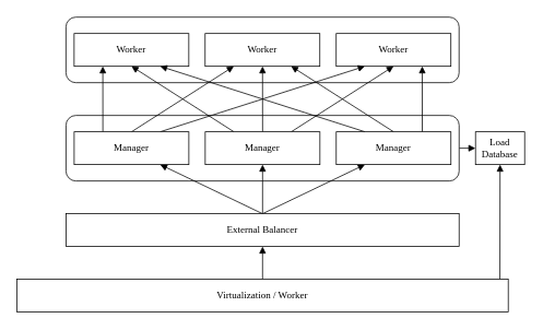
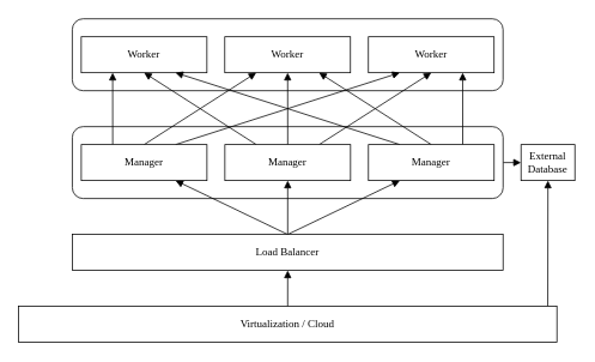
  <mxCell id="0" />
  <mxCell id="1" parent="0" />
  <mxCell id="2" value="\" style="rounded=1;whiteSpace=wrap;html=1;fontFamily=Atkinson Hyperlegible Next;fontSize=12;fontColor=default;labelBackgroundColor=default;resizable=1;" vertex="1" parent="1"><mxGeometry x="80.07" y="20" width="480" height="80" as="geometry" /></mxCell>
  <mxCell id="3" style="edgeStyle=none;shape=connector;rounded=1;jumpStyle=none;jumpSize=6;orthogonalLoop=1;jettySize=auto;html=1;exitX=1;exitY=0.5;exitDx=0;exitDy=0;shadow=0;strokeColor=default;strokeWidth=1;align=center;verticalAlign=middle;fontFamily=Atkinson Hyperlegible Next;fontSize=12;fontColor=default;labelBackgroundColor=default;resizable=1;startArrow=none;startFill=0;startSize=6;endArrow=block;endFill=1;endSize=6;flowAnimation=0;" edge="1" parent="1" source="4" target="23"><mxGeometry relative="1" as="geometry" /></mxCell>
  <mxCell id="4" value="" style="rounded=1;whiteSpace=wrap;html=1;fontFamily=Atkinson Hyperlegible Next;fontSize=12;fontColor=default;labelBackgroundColor=default;resizable=1;" vertex="1" parent="1"><mxGeometry x="80.12" y="140" width="480" height="80" as="geometry" /></mxCell>
  <mxCell id="5" style="edgeStyle=none;shape=connector;rounded=1;jumpStyle=none;jumpSize=6;orthogonalLoop=1;jettySize=auto;html=1;exitX=0.5;exitY=0;exitDx=0;exitDy=0;entryX=0.25;entryY=1;entryDx=0;entryDy=0;shadow=0;strokeColor=default;strokeWidth=1;align=center;verticalAlign=middle;fontFamily=Atkinson Hyperlegible Next;fontSize=12;fontColor=default;labelBackgroundColor=default;resizable=1;startArrow=none;startFill=0;startSize=6;endArrow=block;endFill=1;endSize=6;flowAnimation=0;" edge="1" parent="1" source="8" target="19"><mxGeometry relative="1" as="geometry" /></mxCell>
  <mxCell id="6" style="edgeStyle=none;shape=connector;rounded=1;jumpStyle=none;jumpSize=6;orthogonalLoop=1;jettySize=auto;html=1;exitX=0.5;exitY=0;exitDx=0;exitDy=0;entryX=0.75;entryY=1;entryDx=0;entryDy=0;shadow=0;strokeColor=default;strokeWidth=1;align=center;verticalAlign=middle;fontFamily=Atkinson Hyperlegible Next;fontSize=12;fontColor=default;labelBackgroundColor=default;resizable=1;startArrow=none;startFill=0;startSize=6;endArrow=block;endFill=1;endSize=6;flowAnimation=0;" edge="1" parent="1" source="8" target="15"><mxGeometry relative="1" as="geometry" /></mxCell>
  <mxCell id="7" style="edgeStyle=none;shape=connector;rounded=1;jumpStyle=none;jumpSize=6;orthogonalLoop=1;jettySize=auto;html=1;exitX=0.5;exitY=0;exitDx=0;exitDy=0;shadow=0;strokeColor=default;strokeWidth=1;align=center;verticalAlign=middle;fontFamily=Atkinson Hyperlegible Next;fontSize=12;fontColor=default;labelBackgroundColor=default;resizable=1;startArrow=none;startFill=0;startSize=6;endArrow=block;endFill=1;endSize=6;flowAnimation=0;" edge="1" parent="1" source="8" target="27"><mxGeometry relative="1" as="geometry" /></mxCell>
- <mxCell id="8" value="External Balancer" style="rounded=0;whiteSpace=wrap;html=1;fontFamily=Atkinson Hyperlegible Next;fontSize=12;labelBackgroundColor=none;strokeWidth=1;movable=1;resizable=1;rotatable=1;deletable=1;editable=1;locked=0;connectable=1;" vertex="1" parent="1"><mxGeometry x="80.09" y="260" width="479.98" height="40" as="geometry" /></mxCell>
+ <mxCell id="8" value="Load Balancer" style="rounded=0;whiteSpace=wrap;html=1;fontFamily=Atkinson Hyperlegible Next;fontSize=12;labelBackgroundColor=none;strokeWidth=1;movable=1;resizable=1;rotatable=1;deletable=1;editable=1;locked=0;connectable=1;" vertex="1" parent="1"><mxGeometry x="80.09" y="260" width="479.98" height="40" as="geometry" /></mxCell>
  <mxCell id="9" value="Worker" style="rounded=0;whiteSpace=wrap;html=1;fontFamily=Atkinson Hyperlegible Next;fontSize=12;labelBackgroundColor=none;strokeWidth=1;movable=1;resizable=1;rotatable=1;deletable=1;editable=1;locked=0;connectable=1;" vertex="1" parent="1"><mxGeometry x="90.04" y="40" width="140.03" height="40" as="geometry" /></mxCell>
  <mxCell id="10" value="Worker" style="rounded=0;whiteSpace=wrap;html=1;fontFamily=Atkinson Hyperlegible Next;fontSize=12;labelBackgroundColor=none;strokeWidth=1;movable=1;resizable=1;rotatable=1;deletable=1;editable=1;locked=0;connectable=1;" vertex="1" parent="1"><mxGeometry x="410.04" y="40" width="140.03" height="40" as="geometry" /></mxCell>
  <mxCell id="11" value="Worker" style="rounded=0;whiteSpace=wrap;html=1;fontFamily=Atkinson Hyperlegible Next;fontSize=12;labelBackgroundColor=none;strokeWidth=1;movable=1;resizable=1;rotatable=1;deletable=1;editable=1;locked=0;connectable=1;" vertex="1" parent="1"><mxGeometry x="250" y="40" width="140.03" height="40" as="geometry" /></mxCell>
  <mxCell id="12" style="edgeStyle=none;shape=connector;rounded=1;jumpStyle=none;jumpSize=6;orthogonalLoop=1;jettySize=auto;html=1;exitX=0.5;exitY=0;exitDx=0;exitDy=0;entryX=0.25;entryY=1;entryDx=0;entryDy=0;shadow=0;strokeColor=default;strokeWidth=1;align=center;verticalAlign=middle;fontFamily=Atkinson Hyperlegible Next;fontSize=12;fontColor=default;labelBackgroundColor=default;resizable=1;startArrow=none;startFill=0;startSize=6;endArrow=block;endFill=1;endSize=6;flowAnimation=0;" edge="1" parent="1" source="15" target="11"><mxGeometry relative="1" as="geometry" /></mxCell>
  <mxCell id="13" style="edgeStyle=none;shape=connector;rounded=1;jumpStyle=none;jumpSize=6;orthogonalLoop=1;jettySize=auto;html=1;exitX=0.75;exitY=0;exitDx=0;exitDy=0;entryX=0.25;entryY=1;entryDx=0;entryDy=0;shadow=0;strokeColor=default;strokeWidth=1;align=center;verticalAlign=middle;fontFamily=Atkinson Hyperlegible Next;fontSize=12;fontColor=default;labelBackgroundColor=default;resizable=1;startArrow=none;startFill=0;startSize=6;endArrow=block;endFill=1;endSize=6;flowAnimation=0;" edge="1" parent="1" source="15" target="10"><mxGeometry relative="1" as="geometry" /></mxCell>
  <mxCell id="14" style="edgeStyle=none;shape=connector;rounded=1;jumpStyle=none;jumpSize=6;orthogonalLoop=1;jettySize=auto;html=1;exitX=0.25;exitY=0;exitDx=0;exitDy=0;entryX=0.25;entryY=1;entryDx=0;entryDy=0;shadow=0;strokeColor=default;strokeWidth=1;align=center;verticalAlign=middle;fontFamily=Atkinson Hyperlegible Next;fontSize=12;fontColor=default;labelBackgroundColor=default;resizable=1;startArrow=none;startFill=0;startSize=6;endArrow=block;endFill=1;endSize=6;flowAnimation=0;" edge="1" parent="1" source="15" target="9"><mxGeometry relative="1" as="geometry" /></mxCell>
  <mxCell id="15" value="Manager" style="rounded=0;whiteSpace=wrap;html=1;fontFamily=Atkinson Hyperlegible Next;fontSize=12;labelBackgroundColor=none;strokeWidth=1;movable=1;resizable=1;rotatable=1;deletable=1;editable=1;locked=0;connectable=1;" vertex="1" parent="1"><mxGeometry x="90.09" y="160" width="140.03" height="40" as="geometry" /></mxCell>
  <mxCell id="16" style="edgeStyle=none;shape=connector;rounded=1;jumpStyle=none;jumpSize=6;orthogonalLoop=1;jettySize=auto;html=1;exitX=0.5;exitY=0;exitDx=0;exitDy=0;entryX=0.75;entryY=1;entryDx=0;entryDy=0;shadow=0;strokeColor=default;strokeWidth=1;align=center;verticalAlign=middle;fontFamily=Atkinson Hyperlegible Next;fontSize=12;fontColor=default;labelBackgroundColor=default;resizable=1;startArrow=none;startFill=0;startSize=6;endArrow=block;endFill=1;endSize=6;flowAnimation=0;" edge="1" parent="1" source="19" target="11"><mxGeometry relative="1" as="geometry" /></mxCell>
  <mxCell id="17" style="edgeStyle=none;shape=connector;rounded=1;jumpStyle=none;jumpSize=6;orthogonalLoop=1;jettySize=auto;html=1;exitX=0.25;exitY=0;exitDx=0;exitDy=0;entryX=0.75;entryY=1;entryDx=0;entryDy=0;shadow=0;strokeColor=default;strokeWidth=1;align=center;verticalAlign=middle;fontFamily=Atkinson Hyperlegible Next;fontSize=12;fontColor=default;labelBackgroundColor=default;resizable=1;startArrow=none;startFill=0;startSize=6;endArrow=block;endFill=1;endSize=6;flowAnimation=0;" edge="1" parent="1" source="19" target="9"><mxGeometry relative="1" as="geometry" /></mxCell>
  <mxCell id="18" style="edgeStyle=none;shape=connector;rounded=1;jumpStyle=none;jumpSize=6;orthogonalLoop=1;jettySize=auto;html=1;exitX=0.75;exitY=0;exitDx=0;exitDy=0;entryX=0.75;entryY=1;entryDx=0;entryDy=0;shadow=0;strokeColor=default;strokeWidth=1;align=center;verticalAlign=middle;fontFamily=Atkinson Hyperlegible Next;fontSize=12;fontColor=default;labelBackgroundColor=default;resizable=1;startArrow=none;startFill=0;startSize=6;endArrow=block;endFill=1;endSize=6;flowAnimation=0;" edge="1" parent="1" source="19" target="10"><mxGeometry relative="1" as="geometry" /></mxCell>
  <mxCell id="19" value="Manager" style="rounded=0;whiteSpace=wrap;html=1;fontFamily=Atkinson Hyperlegible Next;fontSize=12;labelBackgroundColor=none;strokeWidth=1;movable=1;resizable=1;rotatable=1;deletable=1;editable=1;locked=0;connectable=1;" vertex="1" parent="1"><mxGeometry x="410.09" y="160" width="140.03" height="40" as="geometry" /></mxCell>
  <mxCell id="20" style="edgeStyle=none;shape=connector;rounded=1;jumpStyle=none;jumpSize=6;orthogonalLoop=1;jettySize=auto;html=1;exitX=0.5;exitY=0;exitDx=0;exitDy=0;shadow=0;strokeColor=default;strokeWidth=1;align=center;verticalAlign=middle;fontFamily=Atkinson Hyperlegible Next;fontSize=12;fontColor=default;labelBackgroundColor=default;resizable=1;startArrow=none;startFill=0;startSize=6;endArrow=block;endFill=1;endSize=6;flowAnimation=0;" edge="1" parent="1" source="22" target="8"><mxGeometry relative="1" as="geometry"><mxPoint x="299.95" y="325" as="sourcePoint" /></mxGeometry></mxCell>
  <mxCell id="21" style="edgeStyle=none;shape=connector;rounded=1;jumpStyle=none;jumpSize=6;orthogonalLoop=1;jettySize=auto;html=1;exitX=0.983;exitY=-0.006;exitDx=0;exitDy=0;entryX=0.5;entryY=1;entryDx=0;entryDy=0;shadow=0;strokeColor=default;strokeWidth=1;align=center;verticalAlign=middle;fontFamily=Atkinson Hyperlegible Next;fontSize=12;fontColor=default;labelBackgroundColor=default;resizable=1;startArrow=none;startFill=0;startSize=6;endArrow=block;endFill=1;endSize=6;flowAnimation=0;exitPerimeter=0;" edge="1" parent="1" source="22" target="23"><mxGeometry relative="1" as="geometry" /></mxCell>
- <mxCell id="22" value="Virtualization / Worker" style="rounded=0;whiteSpace=wrap;html=1;fontFamily=Atkinson Hyperlegible Next;fontSize=12;labelBackgroundColor=none;strokeWidth=1;movable=1;resizable=1;rotatable=1;deletable=1;editable=1;locked=0;connectable=1;" vertex="1" parent="1"><mxGeometry x="20.07" y="340" width="600" height="40" as="geometry" /></mxCell>
- <mxCell id="23" value="Load Database" style="rounded=0;whiteSpace=wrap;html=1;fontFamily=Atkinson Hyperlegible Next;fontSize=12;labelBackgroundColor=none;strokeWidth=1;movable=1;resizable=1;rotatable=1;deletable=1;editable=1;locked=0;connectable=1;" vertex="1" parent="1"><mxGeometry x="580.07" y="160" width="60.02" height="40" as="geometry" /></mxCell>
+ <mxCell id="22" value="Virtualization / Cloud" style="rounded=0;whiteSpace=wrap;html=1;fontFamily=Atkinson Hyperlegible Next;fontSize=12;labelBackgroundColor=none;strokeWidth=1;movable=1;resizable=1;rotatable=1;deletable=1;editable=1;locked=0;connectable=1;" vertex="1" parent="1"><mxGeometry x="20.07" y="340" width="600" height="40" as="geometry" /></mxCell>
+ <mxCell id="23" value="External Database" style="rounded=0;whiteSpace=wrap;html=1;fontFamily=Atkinson Hyperlegible Next;fontSize=12;labelBackgroundColor=none;strokeWidth=1;movable=1;resizable=1;rotatable=1;deletable=1;editable=1;locked=0;connectable=1;" vertex="1" parent="1"><mxGeometry x="580.07" y="160" width="60.02" height="40" as="geometry" /></mxCell>
  <mxCell id="24" style="edgeStyle=none;shape=connector;rounded=1;jumpStyle=none;jumpSize=6;orthogonalLoop=1;jettySize=auto;html=1;exitX=0.5;exitY=0;exitDx=0;exitDy=0;shadow=0;strokeColor=default;strokeWidth=1;align=center;verticalAlign=middle;fontFamily=Atkinson Hyperlegible Next;fontSize=12;fontColor=default;labelBackgroundColor=default;resizable=1;startArrow=none;startFill=0;startSize=6;endArrow=block;endFill=1;endSize=6;flowAnimation=0;" edge="1" parent="1" source="27" target="11"><mxGeometry relative="1" as="geometry" /></mxCell>
  <mxCell id="25" style="edgeStyle=none;shape=connector;rounded=1;jumpStyle=none;jumpSize=6;orthogonalLoop=1;jettySize=auto;html=1;exitX=0.75;exitY=0;exitDx=0;exitDy=0;entryX=0.5;entryY=1;entryDx=0;entryDy=0;shadow=0;strokeColor=default;strokeWidth=1;align=center;verticalAlign=middle;fontFamily=Atkinson Hyperlegible Next;fontSize=12;fontColor=default;labelBackgroundColor=default;resizable=1;startArrow=none;startFill=0;startSize=6;endArrow=block;endFill=1;endSize=6;flowAnimation=0;" edge="1" parent="1" source="27" target="10"><mxGeometry relative="1" as="geometry" /></mxCell>
  <mxCell id="26" style="edgeStyle=none;shape=connector;rounded=1;jumpStyle=none;jumpSize=6;orthogonalLoop=1;jettySize=auto;html=1;exitX=0.25;exitY=0;exitDx=0;exitDy=0;entryX=0.5;entryY=1;entryDx=0;entryDy=0;shadow=0;strokeColor=default;strokeWidth=1;align=center;verticalAlign=middle;fontFamily=Atkinson Hyperlegible Next;fontSize=12;fontColor=default;labelBackgroundColor=default;resizable=1;startArrow=none;startFill=0;startSize=6;endArrow=block;endFill=1;endSize=6;flowAnimation=0;" edge="1" parent="1" source="27" target="9"><mxGeometry relative="1" as="geometry" /></mxCell>
  <mxCell id="27" value="Manager" style="rounded=0;whiteSpace=wrap;html=1;fontFamily=Atkinson Hyperlegible Next;fontSize=12;labelBackgroundColor=none;strokeWidth=1;movable=1;resizable=1;rotatable=1;deletable=1;editable=1;locked=0;connectable=1;" vertex="1" parent="1"><mxGeometry x="250.11" y="160" width="140.03" height="40" as="geometry" /></mxCell>
